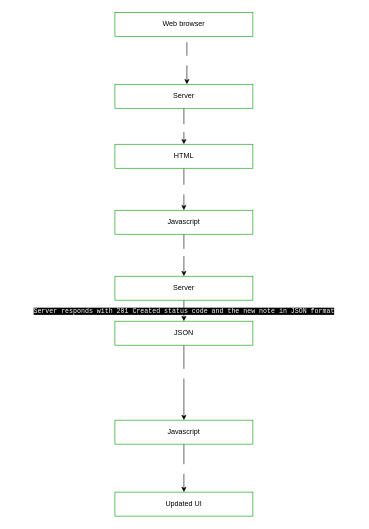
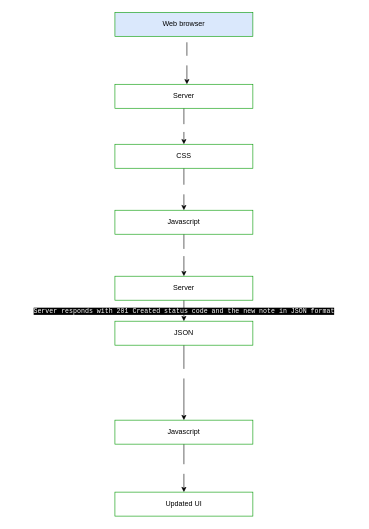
  <mxCell id="0" />
  <mxCell id="1" parent="0" />
- <mxCell id="2" value="Web browser" style="whiteSpace=wrap;html=1;strokeColor=#009900;" vertex="1" parent="1"><mxGeometry x="20" y="20" width="230" height="40" as="geometry" /></mxCell>
+ <mxCell id="2" value="Web browser" style="whiteSpace=wrap;html=1;strokeColor=#009900;fillColor=#dae8fc;" vertex="1" parent="1"><mxGeometry x="20" y="20" width="230" height="40" as="geometry" /></mxCell>
  <mxCell id="3" value="&lt;p style=&quot;margin: 0px; font-variant-numeric: normal; font-variant-east-asian: normal; font-stretch: normal; line-height: normal; font-family: &amp;quot;Helvetica Neue&amp;quot;; text-align: start;&quot; class=&quot;p1&quot;&gt;&lt;font color=&quot;#ffffff&quot;&gt;HTTP GET request for HTML, CSS, and JS files&lt;/font&gt;&lt;/p&gt;" style="edgeStyle=none;orthogonalLoop=1;jettySize=auto;html=1;" edge="1" parent="1"><mxGeometry x="-0.143" width="100" relative="1" as="geometry"><mxPoint x="140" y="70" as="sourcePoint" /><mxPoint x="140" y="140" as="targetPoint" /><Array as="points" /><mxPoint as="offset" /></mxGeometry></mxCell>
  <mxCell id="4" value="" style="edgeStyle=none;html=1;labelBackgroundColor=#000000;fontColor=#FFFFFF;" edge="1" parent="1" source="6" target="9"><mxGeometry relative="1" as="geometry" /></mxCell>
  <mxCell id="5" value="HTML, CSS, and JS files" style="edgeLabel;html=1;align=center;verticalAlign=middle;resizable=0;points=[];fontColor=#FFFFFF;" vertex="1" connectable="0" parent="4"><mxGeometry x="0.076" y="3" relative="1" as="geometry"><mxPoint as="offset" /></mxGeometry></mxCell>
  <mxCell id="6" value="Server" style="whiteSpace=wrap;html=1;strokeColor=#009900;" vertex="1" parent="1"><mxGeometry x="20" y="140" width="230" height="40" as="geometry" /></mxCell>
  <mxCell id="7" value="" style="edgeStyle=none;html=1;labelBackgroundColor=#000000;fontColor=#FFFFFF;" edge="1" parent="1" source="9" target="12"><mxGeometry relative="1" as="geometry" /></mxCell>
  <mxCell id="8" value="&lt;p style=&quot;margin: 0px; font-variant-numeric: normal; font-variant-east-asian: normal; font-stretch: normal; line-height: normal; font-family: &amp;quot;Helvetica Neue&amp;quot;; text-align: start;&quot; class=&quot;p1&quot;&gt;User creates new note and clicks submit button&lt;/p&gt;" style="edgeLabel;html=1;align=center;verticalAlign=middle;resizable=0;points=[];fontColor=#FFFFFF;" vertex="1" connectable="0" parent="7"><mxGeometry x="-0.032" relative="1" as="geometry"><mxPoint as="offset" /></mxGeometry></mxCell>
- <mxCell id="9" value="HTML" style="whiteSpace=wrap;html=1;strokeColor=#009900;" vertex="1" parent="1"><mxGeometry x="20" y="240" width="230" height="40" as="geometry" /></mxCell>
+ <mxCell id="9" value="CSS" style="whiteSpace=wrap;html=1;strokeColor=#009900;" vertex="1" parent="1"><mxGeometry x="20" y="240" width="230" height="40" as="geometry" /></mxCell>
  <mxCell id="10" value="" style="edgeStyle=none;html=1;labelBackgroundColor=#000000;fontColor=#FFFFFF;" edge="1" parent="1" source="12" target="14"><mxGeometry relative="1" as="geometry" /></mxCell>
  <mxCell id="11" value="&lt;p style=&quot;margin: 0px; font-variant-numeric: normal; font-variant-east-asian: normal; font-stretch: normal; line-height: normal; font-family: Courier; text-align: start;&quot; class=&quot;p1&quot;&gt;HTTP POST request to https://studies.cs.helsinki.fi/exampleapp/new_note with new note content&lt;/p&gt;" style="edgeLabel;html=1;align=center;verticalAlign=middle;resizable=0;points=[];fontColor=#FFFFFF;" vertex="1" connectable="0" parent="10"><mxGeometry x="-0.173" relative="1" as="geometry"><mxPoint as="offset" /></mxGeometry></mxCell>
  <mxCell id="12" value="Javascript" style="whiteSpace=wrap;html=1;strokeColor=#009900;" vertex="1" parent="1"><mxGeometry x="20" y="350" width="230" height="40" as="geometry" /></mxCell>
  <mxCell id="13" value="&lt;p style=&quot;margin: 0px; font-variant-numeric: normal; font-variant-east-asian: normal; font-stretch: normal; line-height: normal; font-family: Courier; text-align: start;&quot; class=&quot;p1&quot;&gt;Server responds with 201 Created status code and the new note in JSON format&lt;/p&gt;" style="edgeStyle=none;html=1;labelBackgroundColor=#000000;fontColor=#FFFFFF;" edge="1" parent="1" source="14" target="17"><mxGeometry relative="1" as="geometry" /></mxCell>
  <mxCell id="14" value="Server" style="whiteSpace=wrap;html=1;strokeColor=#009900;" vertex="1" parent="1"><mxGeometry x="20" y="460" width="230" height="40" as="geometry" /></mxCell>
  <mxCell id="15" value="" style="edgeStyle=none;html=1;labelBackgroundColor=#000000;fontColor=#FFFFFF;" edge="1" parent="1" source="17" target="20"><mxGeometry relative="1" as="geometry" /></mxCell>
  <mxCell id="16" value="&lt;p style=&quot;margin: 0px; font-variant-numeric: normal; font-variant-east-asian: normal; font-stretch: normal; line-height: normal; font-family: &amp;quot;Helvetica Neue&amp;quot;; text-align: start;&quot; class=&quot;p1&quot;&gt;Updated data.json file (including the new note)&lt;/p&gt;" style="edgeLabel;html=1;align=center;verticalAlign=middle;resizable=0;points=[];fontColor=#FFFFFF;" vertex="1" connectable="0" parent="15"><mxGeometry x="-0.258" y="-2" relative="1" as="geometry"><mxPoint as="offset" /></mxGeometry></mxCell>
  <mxCell id="17" value="JSON" style="whiteSpace=wrap;html=1;strokeColor=#009900;" vertex="1" parent="1"><mxGeometry x="20" y="535" width="230" height="40" as="geometry" /></mxCell>
  <mxCell id="18" value="" style="edgeStyle=none;html=1;labelBackgroundColor=#000000;fontColor=#FFFFFF;" edge="1" parent="1" source="20" target="21"><mxGeometry relative="1" as="geometry" /></mxCell>
  <mxCell id="19" value="&lt;p style=&quot;margin: 0px; font-variant-numeric: normal; font-variant-east-asian: normal; font-stretch: normal; line-height: normal; font-family: &amp;quot;Helvetica Neue&amp;quot;; text-align: start;&quot; class=&quot;p1&quot;&gt;Event handler renders notes (including the new note) using DOM-API&lt;/p&gt;" style="edgeLabel;html=1;align=center;verticalAlign=middle;resizable=0;points=[];fontColor=#FFFFFF;" vertex="1" connectable="0" parent="18"><mxGeometry x="0.004" y="1" relative="1" as="geometry"><mxPoint as="offset" /></mxGeometry></mxCell>
  <mxCell id="20" value="Javascript" style="whiteSpace=wrap;html=1;strokeColor=#009900;" vertex="1" parent="1"><mxGeometry x="20" y="700" width="230" height="40" as="geometry" /></mxCell>
  <mxCell id="21" value="Updated UI" style="whiteSpace=wrap;html=1;strokeColor=#009900;" vertex="1" parent="1"><mxGeometry x="20" y="820" width="230" height="40" as="geometry" /></mxCell>
